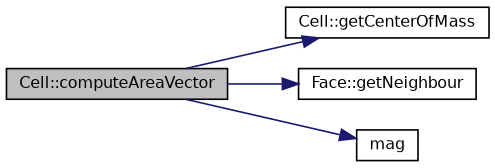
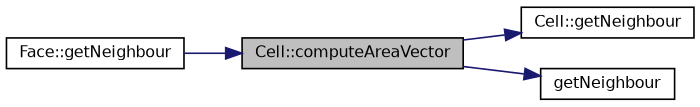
  digraph {
    rankdir=LR
    node [color=black fillcolor=white fontname=Helvetica fontsize=10 shape=record style=filled]
    edge [color=midnightblue fontname=Helvetica fontsize=10 labelfontname=Helvetica labelfontsize=10 style=solid]
    n1 [fillcolor=grey75 fontcolor=black height=0.2 label="Cell::computeAreaVector" width=0.4]
-   n2 [height=0.2 label="Cell::getCenterOfMass" width=0.4]
+   n2 [height=0.2 label="Cell::getNeighbour" width=0.4]
    n3 [height=0.2 label="Face::getNeighbour" width=0.4]
-   n4 [height=0.2 label=mag width=0.4]
+   n4 [height=0.2 label=getNeighbour width=0.4]
    n1 -> n2
-   n1 -> n3
+   n3 -> n1
    n1 -> n4
  }
